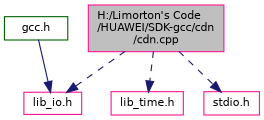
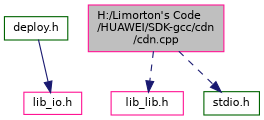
  digraph {
    node [color=deeppink fillcolor=white fontname=Helvetica fontsize=10 shape=record style=filled]
    edge [color=midnightblue fontname=Helvetica fontsize=10 labelfontname=Helvetica labelfontsize=10 style=dashed]
    n1 [fillcolor=grey75 fontcolor=black height=0.2 label="H:/Limorton's Code\l/HUAWEI/SDK-gcc/cdn\l/cdn.cpp" width=0.4]
    n2 [height=0.2 label="lib_io.h" width=0.4]
-   n3 [height=0.2 label="lib_time.h" width=0.4]
-   n4 [height=0.2 label="stdio.h" width=0.4]
-   n5 [color=darkgreen height=0.2 label="gcc.h" width=0.4]
-   n1 -> n2
+   n3 [height=0.2 label="lib_lib.h" width=0.4]
+   n4 [color=darkgreen height=0.2 label="stdio.h" width=0.4]
+   n5 [color=darkgreen height=0.2 label="deploy.h" width=0.4]
    n1 -> n3
    n1 -> n4
    n5 -> n2 [style=solid]
  }
